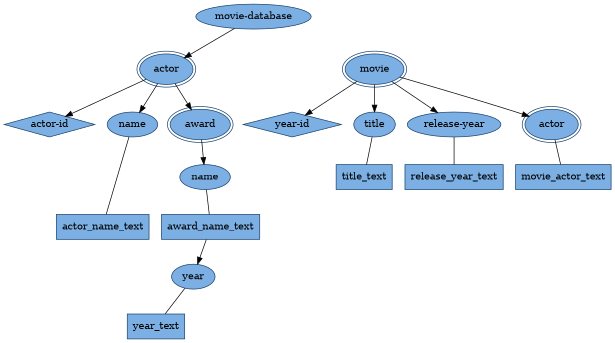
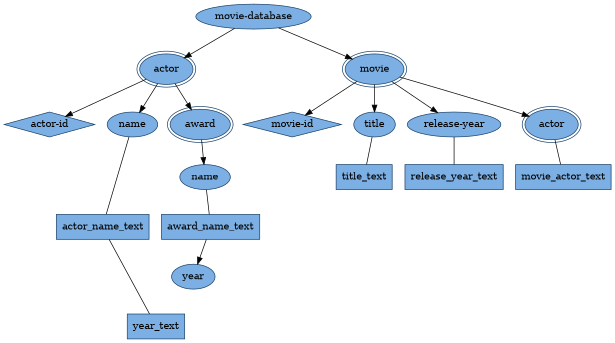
  digraph {
    node [color="#153d66" fillcolor="#7cb0e4" peripheries=1 shape=ellipse style=filled]
    edge [arrowhead=normal]
    n1 [label="movie-database"]
    actor_name_text [shape=box]
    n3 [label=actor peripheries=2]
    n4 [label="actor-id" shape=diamond]
    n5 [label=name]
    n6 [label=award peripheries=2]
    n7 [label=name]
    award_name_text [shape=box]
    n9 [label=year]
    year_text [shape=box]
    n11 [label=movie peripheries=2]
-   n12 [label="year-id" shape=diamond]
+   n12 [label="movie-id" shape=diamond]
    n13 [label=title]
    title_text [shape=box]
    n15 [label="release-year"]
    release_year_text [shape=box]
    n17 [label=actor peripheries=2]
    movie_actor_text [shape=box]
    subgraph sub_1 {
      n1
    }
    subgraph sub_2 {
      actor_name_text
    }
    subgraph sub_3 {
      n3
    }
    subgraph sub_4 {
      n4
    }
    subgraph sub_5 {
      n5
    }
    subgraph sub_6 {
      n6
    }
    subgraph sub_7 {
      n7
    }
    subgraph sub_8 {
      award_name_text
    }
    subgraph sub_9 {
      n9
    }
    subgraph sub_10 {
      year_text
    }
    subgraph sub_11 {
      n11
    }
    subgraph sub_12 {
      n12
    }
    subgraph sub_13 {
      n13
    }
    subgraph sub_14 {
      title_text
    }
    subgraph sub_15 {
      n15
    }
    subgraph sub_16 {
      release_year_text
    }
    subgraph sub_17 {
      n17
    }
    subgraph sub_18 {
      movie_actor_text
    }
    n1 -> n3
+   n1 -> n11
    n3 -> n4
    n3 -> n5
    n3 -> n6
    n5 -> actor_name_text [arrowhead=none]
    n6 -> n7
    n7 -> award_name_text [arrowhead=none]
    award_name_text -> n9
-   n9 -> year_text [arrowhead=none]
+   actor_name_text -> year_text [arrowhead=none]
    n11 -> n12
    n11 -> n13
    n11 -> n15
    n11 -> n17
    n13 -> title_text [arrowhead=none]
    n15 -> release_year_text [arrowhead=none]
    n17 -> movie_actor_text [arrowhead=none]
  }
